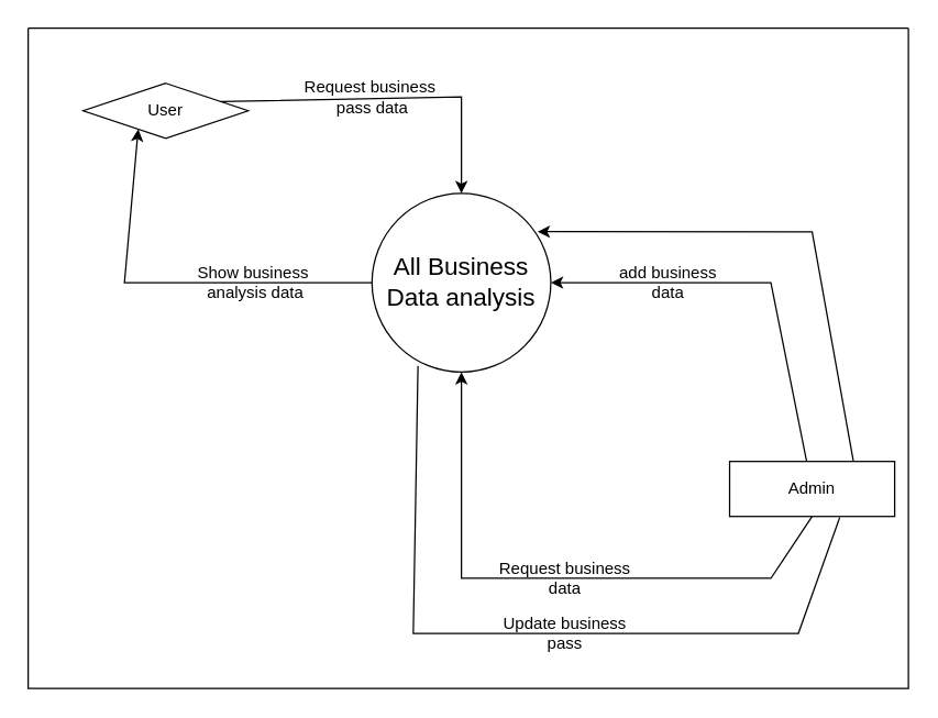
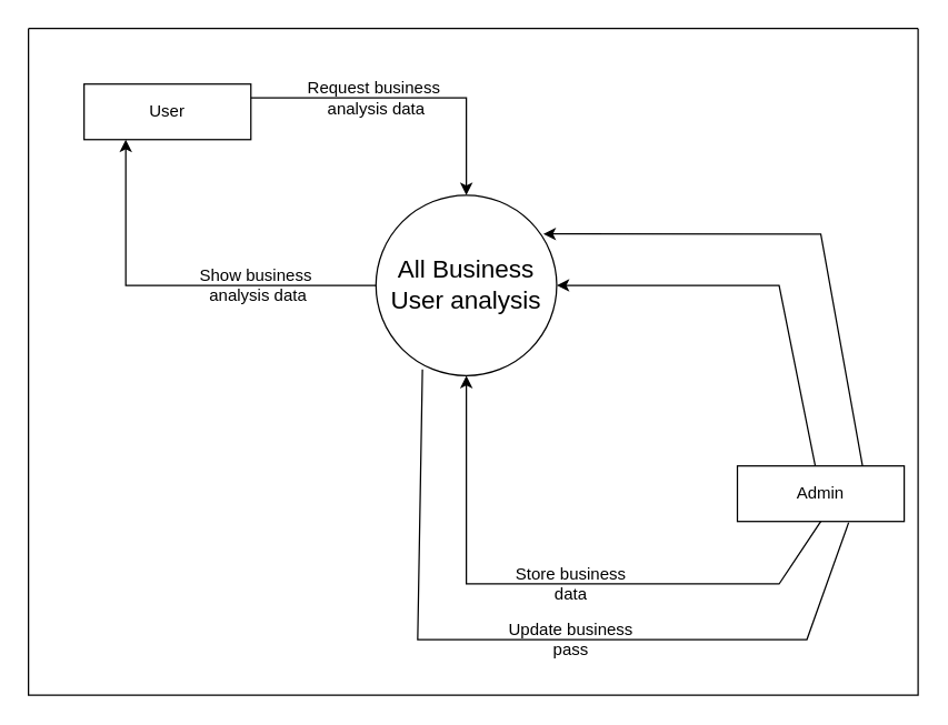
  <mxCell id="0" />
  <mxCell id="1" parent="0" />
- <mxCell id="2" value="&lt;font style=&quot;font-size: 18px;&quot;&gt;All Business Data analysis&lt;/font&gt;" style="ellipse;whiteSpace=wrap;html=1;aspect=fixed;" vertex="1" parent="1"><mxGeometry x="270" y="140" width="130" height="130" as="geometry" /></mxCell>
- <mxCell id="3" value="User" style="rhombus;whiteSpace=wrap;html=1;" vertex="1" parent="1"><mxGeometry x="60" y="60" width="120" height="40" as="geometry" /></mxCell>
+ <mxCell id="2" value="&lt;font style=&quot;font-size: 18px;&quot;&gt;All Business User analysis&lt;/font&gt;" style="ellipse;whiteSpace=wrap;html=1;aspect=fixed;" vertex="1" parent="1"><mxGeometry x="270" y="140" width="130" height="130" as="geometry" /></mxCell>
+ <mxCell id="3" value="User" style="rounded=0;whiteSpace=wrap;html=1;" vertex="1" parent="1"><mxGeometry x="60" y="60" width="120" height="40" as="geometry" /></mxCell>
  <mxCell id="4" value="Admin" style="rounded=0;whiteSpace=wrap;html=1;" vertex="1" parent="1"><mxGeometry x="530" y="335" width="120" height="40" as="geometry" /></mxCell>
  <mxCell id="5" value="" style="endArrow=classic;html=1;rounded=0;exitX=1;exitY=0.25;exitDx=0;exitDy=0;entryX=0.5;entryY=0;entryDx=0;entryDy=0;" edge="1" parent="1" source="3" target="2"><mxGeometry width="50" height="50" relative="1" as="geometry"><mxPoint x="340" y="250" as="sourcePoint" /><mxPoint x="390" y="200" as="targetPoint" /><Array as="points"><mxPoint x="335" y="70" /></Array></mxGeometry></mxCell>
  <mxCell id="6" value="" style="endArrow=classic;html=1;rounded=0;entryX=0.25;entryY=1;entryDx=0;entryDy=0;exitX=0;exitY=0.5;exitDx=0;exitDy=0;" edge="1" parent="1" source="2" target="3"><mxGeometry width="50" height="50" relative="1" as="geometry"><mxPoint x="340" y="250" as="sourcePoint" /><mxPoint x="390" y="200" as="targetPoint" /><Array as="points"><mxPoint x="90" y="205" /></Array></mxGeometry></mxCell>
- <mxCell id="7" value="Request business&amp;nbsp;&lt;div&gt;pass data&lt;/div&gt;" style="text;html=1;align=center;verticalAlign=middle;resizable=0;points=[];autosize=1;strokeColor=none;fillColor=none;" vertex="1" parent="1"><mxGeometry x="210" y="50" width="120" height="40" as="geometry" /></mxCell>
+ <mxCell id="7" value="Request business&amp;nbsp;&lt;div&gt;analysis data&lt;/div&gt;" style="text;html=1;align=center;verticalAlign=middle;resizable=0;points=[];autosize=1;strokeColor=none;fillColor=none;" vertex="1" parent="1"><mxGeometry x="210" y="50" width="120" height="40" as="geometry" /></mxCell>
  <mxCell id="8" value="Show business&amp;nbsp;&lt;div&gt;analysis data&lt;/div&gt;" style="text;html=1;align=center;verticalAlign=middle;resizable=0;points=[];autosize=1;strokeColor=none;fillColor=none;" vertex="1" parent="1"><mxGeometry x="130" y="185" width="110" height="40" as="geometry" /></mxCell>
  <mxCell id="9" value="" style="endArrow=classic;html=1;rounded=0;entryX=1;entryY=0.5;entryDx=0;entryDy=0;" edge="1" parent="1" source="4" target="2"><mxGeometry width="50" height="50" relative="1" as="geometry"><mxPoint x="530" y="320" as="sourcePoint" /><mxPoint x="580" y="270" as="targetPoint" /><Array as="points"><mxPoint x="560" y="205" /></Array></mxGeometry></mxCell>
- <mxCell id="10" value="add business&lt;div&gt;data&lt;/div&gt;" style="text;html=1;align=center;verticalAlign=middle;resizable=0;points=[];autosize=1;strokeColor=none;fillColor=none;" vertex="1" parent="1"><mxGeometry x="440" y="185" width="90" height="40" as="geometry" /></mxCell>
  <mxCell id="11" value="" style="endArrow=classic;html=1;rounded=0;exitX=0.5;exitY=1;exitDx=0;exitDy=0;entryX=0.5;entryY=1;entryDx=0;entryDy=0;" edge="1" parent="1" source="4" target="2"><mxGeometry width="50" height="50" relative="1" as="geometry"><mxPoint x="500" y="230" as="sourcePoint" /><mxPoint x="550" y="180" as="targetPoint" /><Array as="points"><mxPoint x="560" y="420" /><mxPoint x="335" y="420" /></Array></mxGeometry></mxCell>
- <mxCell id="12" value="Request business&lt;div&gt;data&lt;/div&gt;" style="text;html=1;align=center;verticalAlign=middle;resizable=0;points=[];autosize=1;strokeColor=none;fillColor=none;" vertex="1" parent="1"><mxGeometry x="360" y="400" width="100" height="40" as="geometry" /></mxCell>
+ <mxCell id="12" value="Store business&lt;div&gt;data&lt;/div&gt;" style="text;html=1;align=center;verticalAlign=middle;resizable=0;points=[];autosize=1;strokeColor=none;fillColor=none;" vertex="1" parent="1"><mxGeometry x="360" y="400" width="100" height="40" as="geometry" /></mxCell>
  <mxCell id="13" value="" style="endArrow=classic;html=1;rounded=0;exitX=0.75;exitY=0;exitDx=0;exitDy=0;entryX=0.926;entryY=0.215;entryDx=0;entryDy=0;entryPerimeter=0;" edge="1" parent="1" source="4" target="2"><mxGeometry width="50" height="50" relative="1" as="geometry"><mxPoint x="540" y="350" as="sourcePoint" /><mxPoint x="590" y="300" as="targetPoint" /><Array as="points"><mxPoint x="590" y="168" /></Array></mxGeometry></mxCell>
  <mxCell id="14" value="" style="endArrow=none;html=1;rounded=0;exitX=0.667;exitY=1.018;exitDx=0;exitDy=0;exitPerimeter=0;entryX=0.257;entryY=0.965;entryDx=0;entryDy=0;entryPerimeter=0;" edge="1" parent="1" source="4" target="2"><mxGeometry width="50" height="50" relative="1" as="geometry"><mxPoint x="520" y="400" as="sourcePoint" /><mxPoint x="570" y="350" as="targetPoint" /><Array as="points"><mxPoint x="580" y="460" /><mxPoint x="300" y="460" /></Array></mxGeometry></mxCell>
  <mxCell id="15" value="Update business&lt;div&gt;pass&lt;/div&gt;" style="text;html=1;align=center;verticalAlign=middle;resizable=0;points=[];autosize=1;strokeColor=none;fillColor=none;" vertex="1" parent="1"><mxGeometry x="355" y="440" width="110" height="40" as="geometry" /></mxCell>
  <mxCell id="16" value="" style="swimlane;startSize=0;" vertex="1" parent="1"><mxGeometry x="20" y="20" width="640" height="480" as="geometry" /></mxCell>
